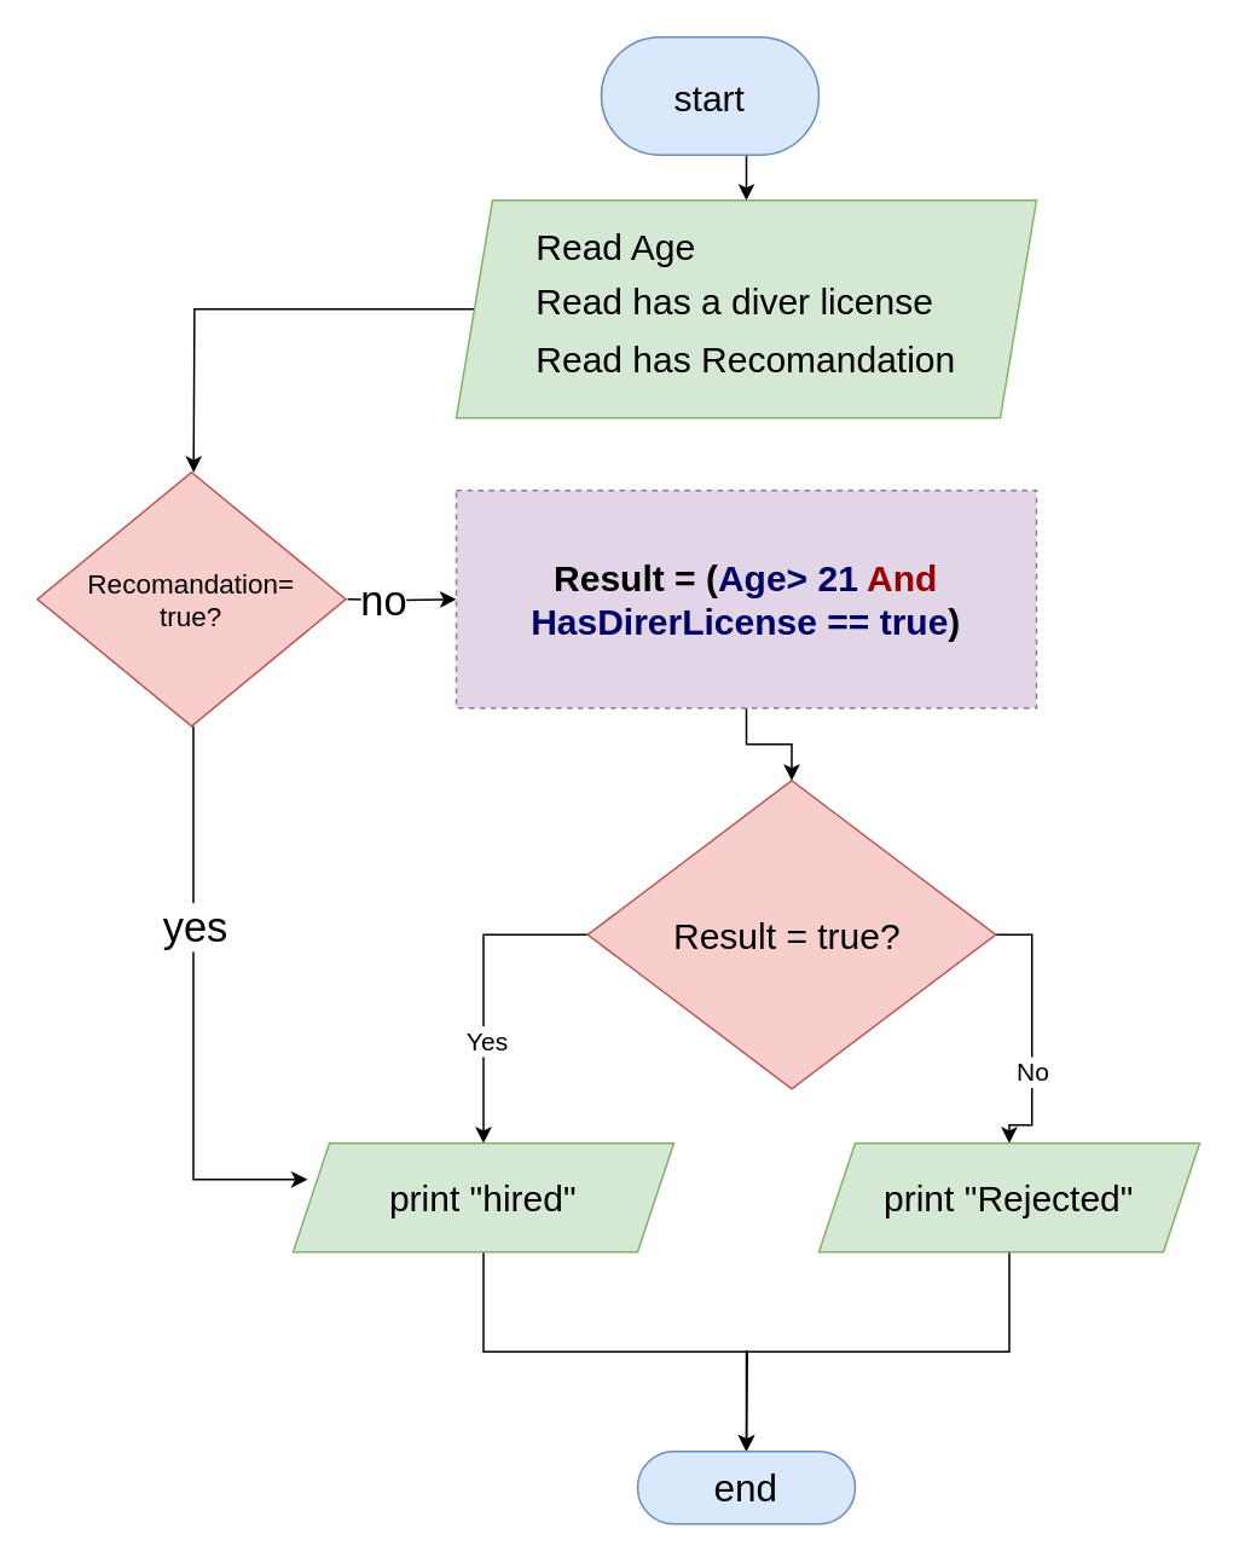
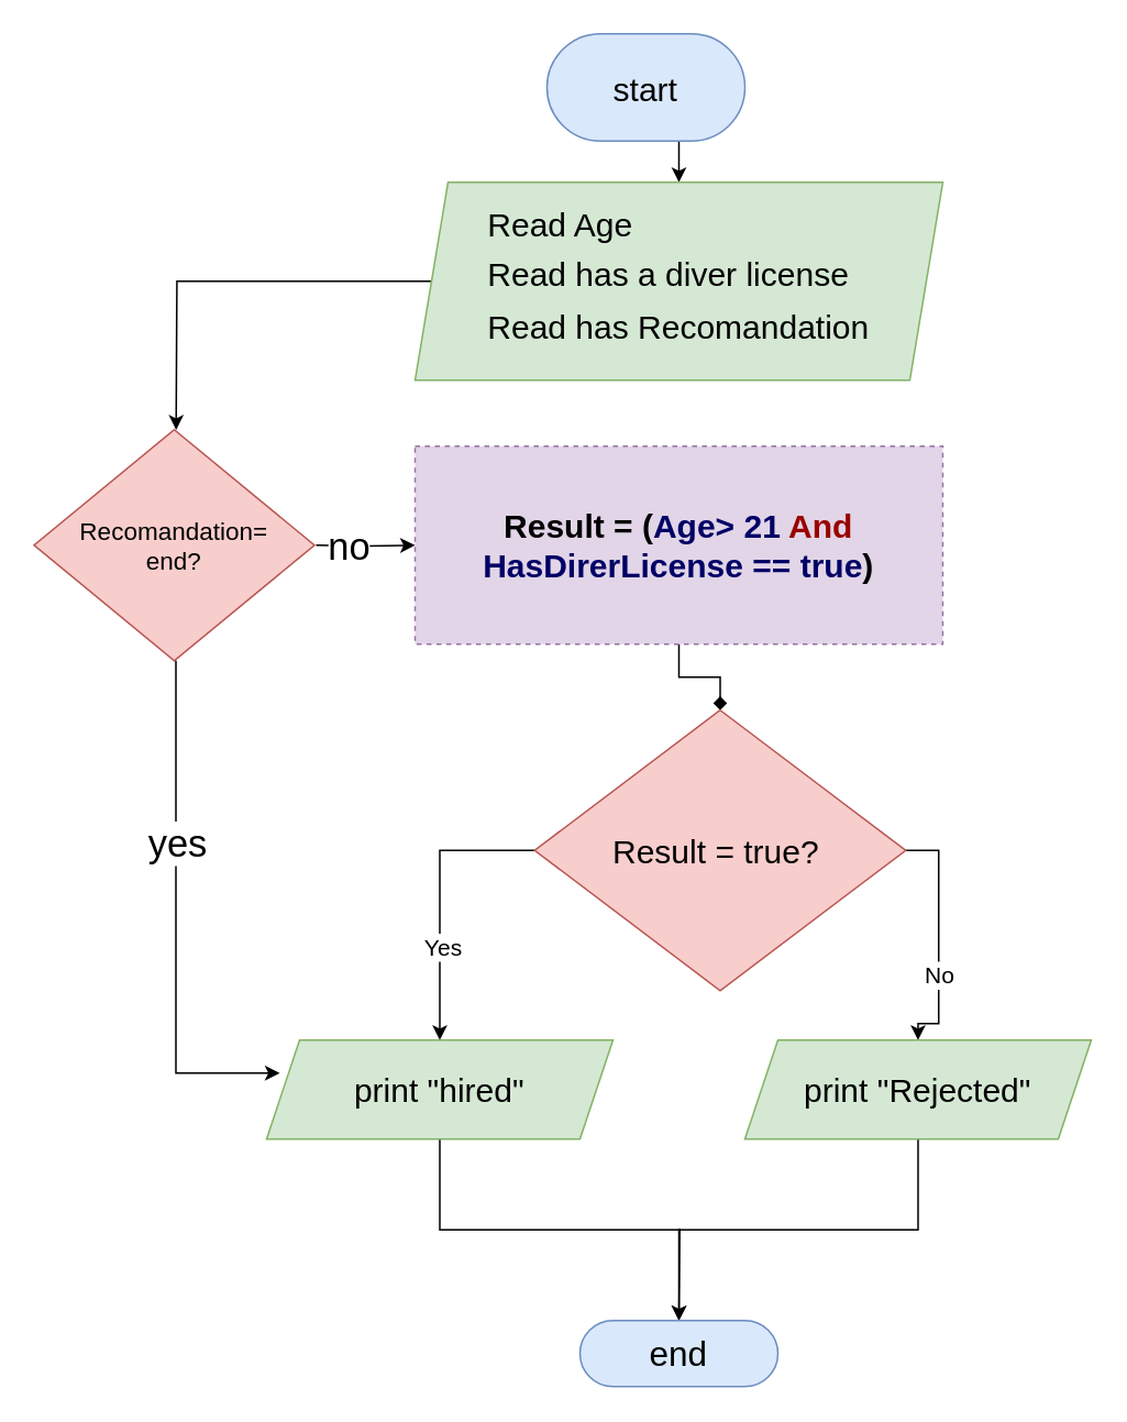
  <mxCell id="0" />
  <mxCell id="1" parent="0" />
  <mxCell id="2" style="edgeStyle=orthogonalEdgeStyle;rounded=0;orthogonalLoop=1;jettySize=auto;html=1;exitX=0.5;exitY=1;exitDx=0;exitDy=0;entryX=0.5;entryY=0;entryDx=0;entryDy=0;" parent="1" source="3" target="5" edge="1"><mxGeometry relative="1" as="geometry" /></mxCell>
  <mxCell id="3" value="&lt;font style=&quot;font-size: 20px;&quot;&gt;start&lt;/font&gt;" style="rounded=1;whiteSpace=wrap;html=1;fontSize=12;glass=0;strokeWidth=1;shadow=0;arcSize=50;fillColor=#dae8fc;strokeColor=#6c8ebf;" parent="1" vertex="1"><mxGeometry x="331" y="20" width="120" height="65" as="geometry" /></mxCell>
  <mxCell id="4" style="edgeStyle=orthogonalEdgeStyle;rounded=0;orthogonalLoop=1;jettySize=auto;html=1;exitX=0;exitY=0.5;exitDx=0;exitDy=0;" edge="1" parent="1" source="5"><mxGeometry relative="1" as="geometry"><mxPoint x="106.111" y="260.092" as="targetPoint" /></mxGeometry></mxCell>
  <mxCell id="5" value="&lt;div style=&quot;text-align: left; line-height: 160%;&quot;&gt;&lt;span style=&quot;font-size: 20px; background-color: initial;&quot;&gt;Read Age&lt;/span&gt;&lt;/div&gt;&lt;font style=&quot;font-size: 20px;&quot;&gt;&lt;div style=&quot;text-align: left; line-height: 160%;&quot;&gt;&lt;span style=&quot;background-color: initial;&quot;&gt;Read has a diver license&lt;/span&gt;&lt;/div&gt;&lt;div style=&quot;text-align: left; line-height: 160%;&quot;&gt;Read has Recomandation&lt;/div&gt;&lt;/font&gt;" style="shape=parallelogram;perimeter=parallelogramPerimeter;whiteSpace=wrap;html=1;fixedSize=1;fillColor=#d5e8d4;strokeColor=#82b366;" parent="1" vertex="1"><mxGeometry x="251" y="110" width="320" height="120" as="geometry" /></mxCell>
- <mxCell id="6" style="edgeStyle=orthogonalEdgeStyle;rounded=0;orthogonalLoop=1;jettySize=auto;html=1;exitX=0.5;exitY=1;exitDx=0;exitDy=0;entryX=0.5;entryY=0;entryDx=0;entryDy=0;" parent="1" source="7" target="12" edge="1"><mxGeometry relative="1" as="geometry" /></mxCell>
+ <mxCell id="6" style="edgeStyle=orthogonalEdgeStyle;rounded=0;orthogonalLoop=1;jettySize=auto;html=1;exitX=0.5;exitY=1;exitDx=0;exitDy=0;entryX=0.5;entryY=0;entryDx=0;entryDy=0;endArrow=diamond;" parent="1" source="7" target="12" edge="1"><mxGeometry relative="1" as="geometry" /></mxCell>
  <mxCell id="7" value="&lt;h3&gt;&lt;font style=&quot;font-size: 20px;&quot;&gt;Result = (&lt;font color=&quot;#000066&quot;&gt;Age&amp;gt; 21&lt;/font&gt; &lt;font color=&quot;#990000&quot;&gt;And&lt;/font&gt; &lt;font color=&quot;#000066&quot;&gt;HasDirerLicense == true&lt;/font&gt;)&lt;/font&gt;&lt;/h3&gt;" style="rounded=0;whiteSpace=wrap;html=1;fillColor=#e1d5e7;strokeColor=#9673a6;dashed=1;" parent="1" vertex="1"><mxGeometry x="251" y="270" width="320" height="120" as="geometry" /></mxCell>
  <mxCell id="8" style="edgeStyle=orthogonalEdgeStyle;rounded=0;orthogonalLoop=1;jettySize=auto;html=1;exitX=1;exitY=0.5;exitDx=0;exitDy=0;entryX=0.5;entryY=0;entryDx=0;entryDy=0;" parent="1" source="12" target="16" edge="1"><mxGeometry relative="1" as="geometry" /></mxCell>
  <mxCell id="9" value="No" style="edgeLabel;html=1;align=center;verticalAlign=middle;resizable=0;points=[];fontSize=14;" parent="8" vertex="1" connectable="0"><mxGeometry x="0.293" relative="1" as="geometry"><mxPoint as="offset" /></mxGeometry></mxCell>
  <mxCell id="10" style="edgeStyle=orthogonalEdgeStyle;rounded=0;orthogonalLoop=1;jettySize=auto;html=1;exitX=0;exitY=0.5;exitDx=0;exitDy=0;" parent="1" source="12" target="14" edge="1"><mxGeometry relative="1" as="geometry" /></mxCell>
  <mxCell id="11" value="Yes" style="edgeLabel;html=1;align=center;verticalAlign=middle;resizable=0;points=[];fontSize=14;" parent="10" vertex="1" connectable="0"><mxGeometry x="0.328" y="1" relative="1" as="geometry"><mxPoint y="1" as="offset" /></mxGeometry></mxCell>
  <mxCell id="12" value="&lt;font style=&quot;font-size: 20px;&quot;&gt;&lt;font style=&quot;font-size: 20px;&quot;&gt;R&lt;/font&gt;esult = true?&amp;nbsp;&lt;/font&gt;" style="rhombus;whiteSpace=wrap;html=1;fillColor=#f8cecc;strokeColor=#b85450;" parent="1" vertex="1"><mxGeometry x="323.5" y="430" width="225" height="170" as="geometry" /></mxCell>
  <mxCell id="13" style="edgeStyle=orthogonalEdgeStyle;rounded=0;orthogonalLoop=1;jettySize=auto;html=1;exitX=0.5;exitY=1;exitDx=0;exitDy=0;" parent="1" source="14" edge="1"><mxGeometry relative="1" as="geometry"><mxPoint x="411" y="800" as="targetPoint" /></mxGeometry></mxCell>
  <mxCell id="14" value="&lt;font style=&quot;font-size: 20px;&quot;&gt;print &quot;hired&quot;&lt;/font&gt;" style="shape=parallelogram;perimeter=parallelogramPerimeter;whiteSpace=wrap;html=1;fixedSize=1;fillColor=#d5e8d4;strokeColor=#82b366;" parent="1" vertex="1"><mxGeometry x="161" y="630" width="210" height="60" as="geometry" /></mxCell>
  <mxCell id="15" style="edgeStyle=orthogonalEdgeStyle;rounded=0;orthogonalLoop=1;jettySize=auto;html=1;exitX=0.5;exitY=1;exitDx=0;exitDy=0;entryX=0.5;entryY=0;entryDx=0;entryDy=0;" parent="1" source="16" target="17" edge="1"><mxGeometry relative="1" as="geometry" /></mxCell>
  <mxCell id="16" value="&lt;font style=&quot;font-size: 20px;&quot;&gt;print &quot;Rejected&quot;&lt;/font&gt;" style="shape=parallelogram;perimeter=parallelogramPerimeter;whiteSpace=wrap;html=1;fixedSize=1;fillColor=#d5e8d4;strokeColor=#82b366;" parent="1" vertex="1"><mxGeometry x="451" y="630" width="210" height="60" as="geometry" /></mxCell>
  <mxCell id="17" value="&lt;font style=&quot;font-size: 21px;&quot;&gt;end&lt;/font&gt;" style="rounded=1;whiteSpace=wrap;html=1;arcSize=50;fillColor=#dae8fc;strokeColor=#6c8ebf;" parent="1" vertex="1"><mxGeometry x="351" y="800" width="120" height="40" as="geometry" /></mxCell>
  <mxCell id="18" style="edgeStyle=orthogonalEdgeStyle;rounded=0;orthogonalLoop=1;jettySize=auto;html=1;exitX=1;exitY=0.5;exitDx=0;exitDy=0;entryX=0;entryY=0.5;entryDx=0;entryDy=0;" edge="1" parent="1" target="7"><mxGeometry relative="1" as="geometry"><mxPoint x="191" y="330" as="sourcePoint" /></mxGeometry></mxCell>
  <mxCell id="19" value="no" style="edgeLabel;html=1;align=center;verticalAlign=middle;resizable=0;points=[];fontSize=23;" vertex="1" connectable="0" parent="18"><mxGeometry x="0.067" y="-1" relative="1" as="geometry"><mxPoint x="-12" y="-1" as="offset" /></mxGeometry></mxCell>
- <mxCell id="20" value="&lt;font style=&quot;font-size: 15px;&quot;&gt;Recomandation=&lt;br&gt;&amp;nbsp;true?&amp;nbsp;&lt;/font&gt;" style="rhombus;whiteSpace=wrap;html=1;fillColor=#f8cecc;strokeColor=#b85450;" vertex="1" parent="1"><mxGeometry x="20" y="260" width="170" height="140" as="geometry" /></mxCell>
+ <mxCell id="20" value="&lt;font style=&quot;font-size: 15px;&quot;&gt;Recomandation=&lt;br&gt;&amp;nbsp;end?&amp;nbsp;&lt;/font&gt;" style="rhombus;whiteSpace=wrap;html=1;fillColor=#f8cecc;strokeColor=#b85450;" vertex="1" parent="1"><mxGeometry x="20" y="260" width="170" height="140" as="geometry" /></mxCell>
  <mxCell id="21" style="edgeStyle=orthogonalEdgeStyle;rounded=0;orthogonalLoop=1;jettySize=auto;html=1;exitX=0.5;exitY=1;exitDx=0;exitDy=0;entryX=0.038;entryY=0.333;entryDx=0;entryDy=0;entryPerimeter=0;" edge="1" parent="1" target="14"><mxGeometry relative="1" as="geometry"><mxPoint x="106" y="400" as="sourcePoint" /><Array as="points"><mxPoint x="106" y="650" /></Array></mxGeometry></mxCell>
  <mxCell id="22" value="yes" style="edgeLabel;html=1;align=center;verticalAlign=middle;resizable=0;points=[];fontSize=23;" vertex="1" connectable="0" parent="21"><mxGeometry x="-0.227" y="-3" relative="1" as="geometry"><mxPoint x="3" y="-11" as="offset" /></mxGeometry></mxCell>
